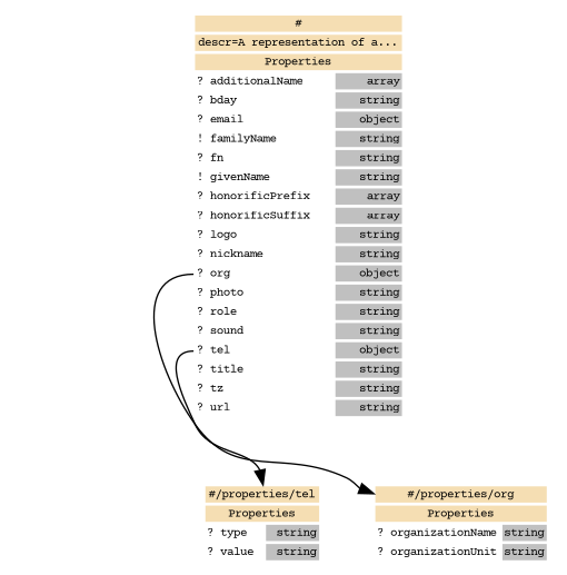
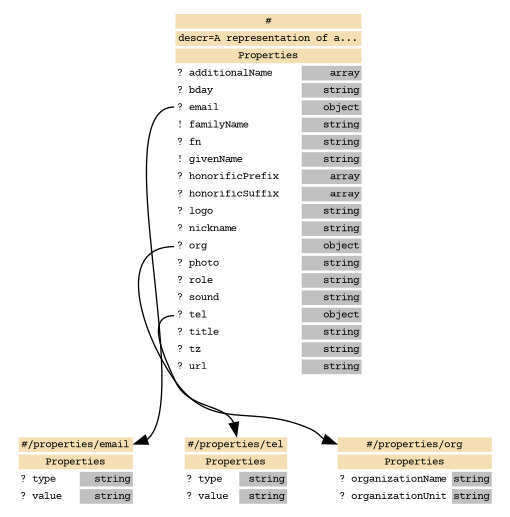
  digraph {
    fontname="Courier Prime"
    fontsize=8
    node [fontname="Courier Prime" fontsize=8 shape=plaintext]
    edge [fontname="Courier Prime" fontsize=8 headport="@path"]
    n1 [label=< <table border="0" cellborder="0" cellpadding="1" bgcolor="white"> <tr><td bgcolor="wheat" align="center" colspan="2" port="@path"><font color="black">#</font></td></tr>  <tr><td bgcolor="wheat" align="center" colspan="2" port=""><font color="black">descr=A representation of a...</font></td></tr> <tr><td bgcolor="wheat" align="center" colspan="2" port=""><font color="black">Properties</font></td></tr> <tr><td align="left" port="@additionalName">? additionalName</td>? additionalName<td bgcolor="grey" align="right">array</td></tr> <tr><td align="left" port="@bday">? bday</td>? bday<td bgcolor="grey" align="right">string</td></tr> <tr><td align="left" port="@email">? email</td>? email<td bgcolor="grey" align="right">object</td></tr> <tr><td align="left" port="@familyName">! familyName</td>! familyName<td bgcolor="grey" align="right">string</td></tr> <tr><td align="left" port="@fn">? fn</td>? fn<td bgcolor="grey" align="right">string</td></tr> <tr><td align="left" port="@givenName">! givenName</td>! givenName<td bgcolor="grey" align="right">string</td></tr> <tr><td align="left" port="@honorificPrefix">? honorificPrefix</td>? honorificPrefix<td bgcolor="grey" align="right">array</td></tr> <tr><td align="left" port="@honorificSuffix">? honorificSuffix</td>? honorificSuffix<td bgcolor="grey" align="right">array</td></tr> <tr><td align="left" port="@logo">? logo</td>? logo<td bgcolor="grey" align="right">string</td></tr> <tr><td align="left" port="@nickname">? nickname</td>? nickname<td bgcolor="grey" align="right">string</td></tr> <tr><td align="left" port="@org">? org</td>? org<td bgcolor="grey" align="right">object</td></tr> <tr><td align="left" port="@photo">? photo</td>? photo<td bgcolor="grey" align="right">string</td></tr> <tr><td align="left" port="@role">? role</td>? role<td bgcolor="grey" align="right">string</td></tr> <tr><td align="left" port="@sound">? sound</td>? sound<td bgcolor="grey" align="right">string</td></tr> <tr><td align="left" port="@tel">? tel</td>? tel<td bgcolor="grey" align="right">object</td></tr> <tr><td align="left" port="@title">? title</td>? title<td bgcolor="grey" align="right">string</td></tr> <tr><td align="left" port="@tz">? tz</td>? tz<td bgcolor="grey" align="right">string</td></tr> <tr><td align="left" port="@url">? url</td>? url<td bgcolor="grey" align="right">string</td></tr> </table> >]
+   n2 [label=< <table border="0" cellborder="0" cellpadding="1" bgcolor="white"> <tr><td bgcolor="wheat" align="center" colspan="2" port="@path"><font color="black">#/properties/email</font></td></tr>   <tr><td bgcolor="wheat" align="center" colspan="2" port=""><font color="black">Properties</font></td></tr> <tr><td align="left" port="@type">? type</td>? type<td bgcolor="grey" align="right">string</td></tr> <tr><td align="left" port="@value">? value</td>? value<td bgcolor="grey" align="right">string</td></tr> </table> >]
    n3 [label=< <table border="0" cellborder="0" cellpadding="1" bgcolor="white"> <tr><td bgcolor="wheat" align="center" colspan="2" port="@path"><font color="black">#/properties/tel</font></td></tr>   <tr><td bgcolor="wheat" align="center" colspan="2" port=""><font color="black">Properties</font></td></tr> <tr><td align="left" port="@type">? type</td>? type<td bgcolor="grey" align="right">string</td></tr> <tr><td align="left" port="@value">? value</td>? value<td bgcolor="grey" align="right">string</td></tr> </table> >]
    n4 [label=< <table border="0" cellborder="0" cellpadding="1" bgcolor="white"> <tr><td bgcolor="wheat" align="center" colspan="2" port="@path"><font color="black">#/properties/org</font></td></tr>   <tr><td bgcolor="wheat" align="center" colspan="2" port=""><font color="black">Properties</font></td></tr> <tr><td align="left" port="@organizationName">? organizationName</td>? organizationName<td bgcolor="grey" align="right">string</td></tr> <tr><td align="left" port="@organizationUnit">? organizationUnit</td>? organizationUnit<td bgcolor="grey" align="right">string</td></tr> </table> >]
+   n1 -> n2 [tailport="@email"]
    n1 -> n3 [tailport="@tel"]
    n1 -> n4 [tailport="@org"]
  }
